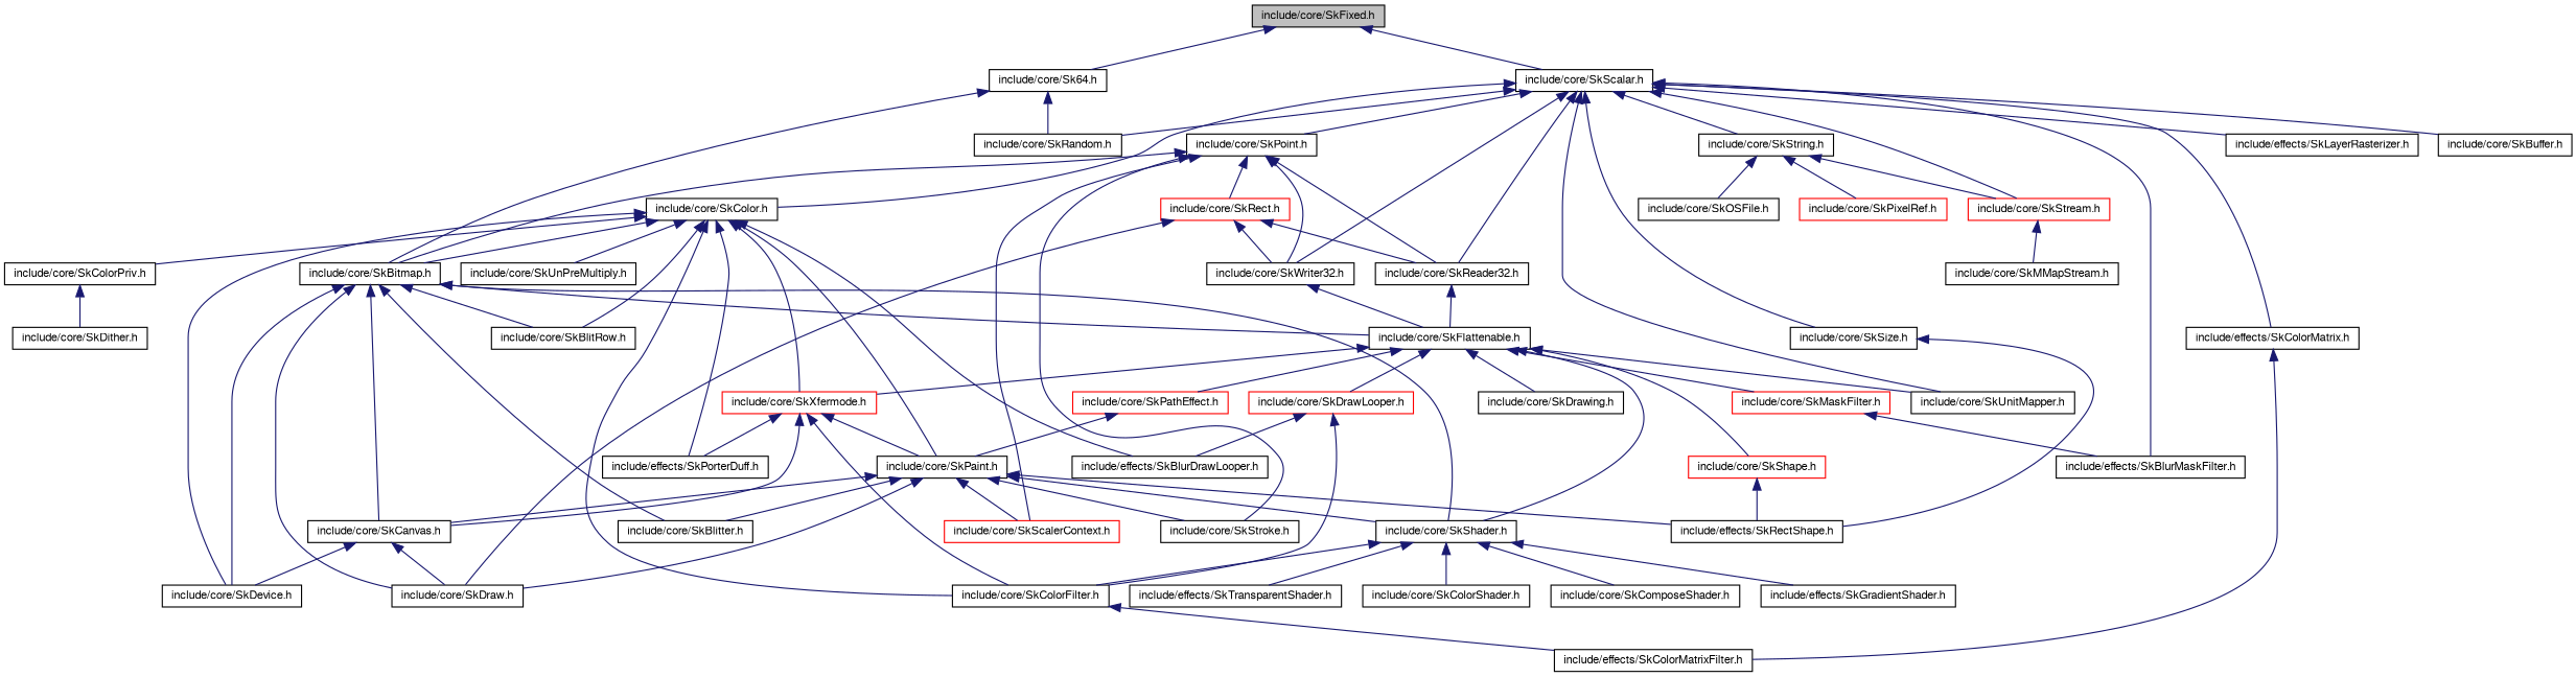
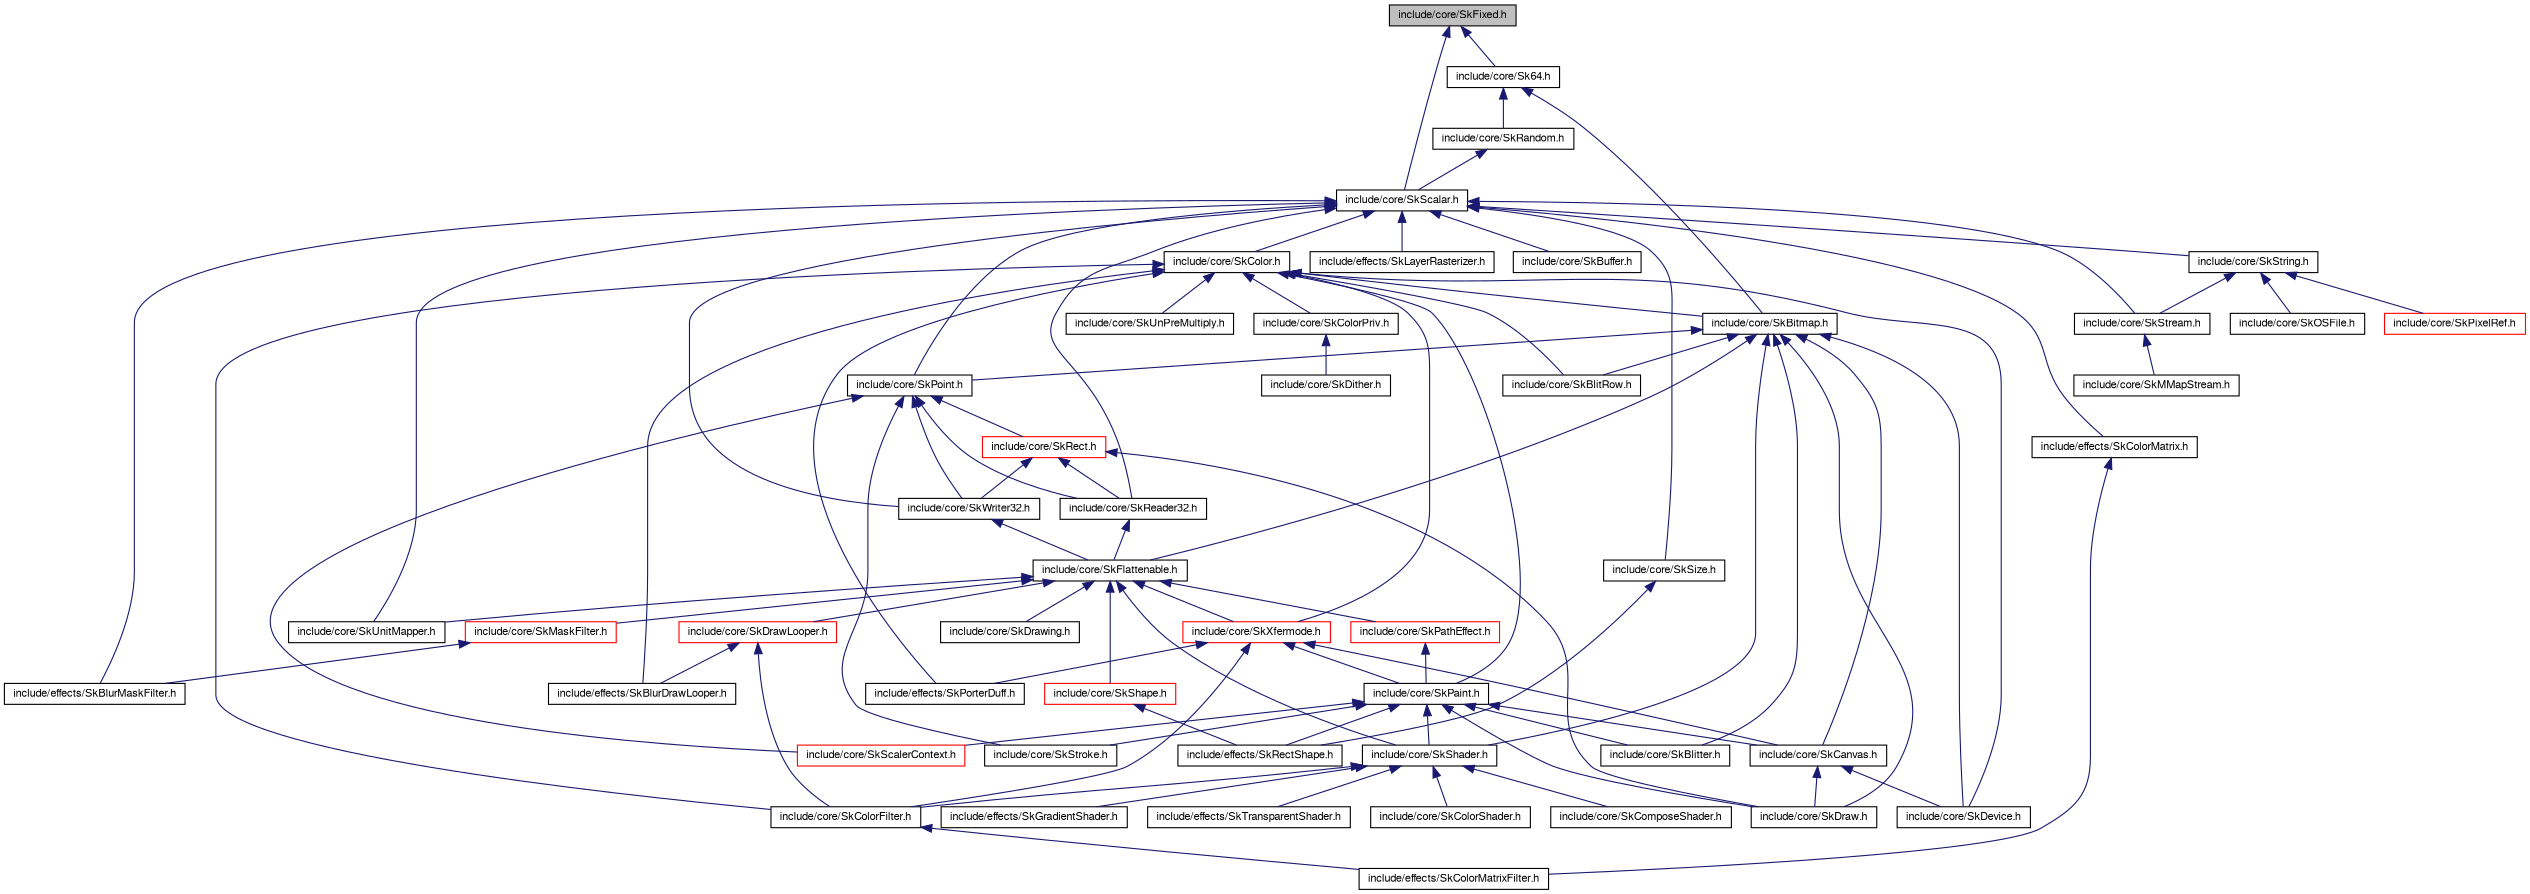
  digraph {
    node [color=black fillcolor=white fontname=FreeSans fontsize=10 shape=record style=filled]
    edge [color=midnightblue dir=back fontname=FreeSans fontsize=10 labelfontname=FreeSans labelfontsize=10 style=solid]
    n1 [fillcolor=grey75 fontcolor=black height=0.2 label="include/core/SkFixed.h" width=0.4]
    n2 [height=0.2 label="include/core/Sk64.h" width=0.4]
    n3 [height=0.2 label="include/core/SkScalar.h" width=0.4]
    n4 [height=0.2 label="include/core/SkBitmap.h" width=0.4]
    n5 [height=0.2 label="include/core/SkRandom.h" width=0.4]
    n6 [height=0.2 label="include/core/SkUnitMapper.h" width=0.4]
    n7 [height=0.2 label="include/effects/SkBlurMaskFilter.h" width=0.4]
    n8 [height=0.2 label="include/effects/SkLayerRasterizer.h" width=0.4]
    n9 [height=0.2 label="include/core/SkBuffer.h" width=0.4]
    n10 [height=0.2 label="include/core/SkColor.h" width=0.4]
    n11 [height=0.2 label="include/core/SkPoint.h" width=0.4]
    n12 [height=0.2 label="include/core/SkReader32.h" width=0.4]
    n13 [height=0.2 label="include/core/SkWriter32.h" width=0.4]
    n14 [height=0.2 label="include/core/SkSize.h" width=0.4]
-   n15 [color=red height=0.2 label="include/core/SkStream.h" width=0.4]
+   n15 [height=0.2 label="include/core/SkStream.h" width=0.4]
    n16 [height=0.2 label="include/core/SkString.h" width=0.4]
    n17 [height=0.2 label="include/effects/SkColorMatrix.h" width=0.4]
    n18 [height=0.2 label="include/core/SkBlitRow.h" width=0.4]
    n19 [height=0.2 label="include/core/SkBlitter.h" width=0.4]
    n20 [height=0.2 label="include/core/SkCanvas.h" width=0.4]
    n21 [height=0.2 label="include/core/SkDevice.h" width=0.4]
    n22 [height=0.2 label="include/core/SkDraw.h" width=0.4]
    n23 [height=0.2 label="include/core/SkFlattenable.h" width=0.4]
    n24 [height=0.2 label="include/core/SkShader.h" width=0.4]
    n25 [height=0.2 label="include/core/SkDrawing.h" width=0.4]
    n26 [color=red height=0.2 label="include/core/SkDrawLooper.h" width=0.4]
    n27 [color=red height=0.2 label="include/core/SkMaskFilter.h" width=0.4]
    n28 [color=red height=0.2 label="include/core/SkPathEffect.h" width=0.4]
    n29 [color=red height=0.2 label="include/core/SkShape.h" width=0.4]
    n30 [color=red height=0.2 label="include/core/SkXfermode.h" width=0.4]
    n31 [height=0.2 label="include/core/SkColorFilter.h" width=0.4]
    n32 [height=0.2 label="include/core/SkColorShader.h" width=0.4]
    n33 [height=0.2 label="include/core/SkComposeShader.h" width=0.4]
    n34 [height=0.2 label="include/effects/SkGradientShader.h" width=0.4]
    n35 [height=0.2 label="include/effects/SkTransparentShader.h" width=0.4]
    n36 [height=0.2 label="include/effects/SkColorMatrixFilter.h" width=0.4]
    n37 [height=0.2 label="include/effects/SkBlurDrawLooper.h" width=0.4]
    n38 [height=0.2 label="include/core/SkPaint.h" width=0.4]
    n39 [height=0.2 label="include/effects/SkRectShape.h" width=0.4]
    n40 [height=0.2 label="include/effects/SkPorterDuff.h" width=0.4]
    n41 [color=red height=0.2 label="include/core/SkScalerContext.h" width=0.4]
    n42 [height=0.2 label="include/core/SkStroke.h" width=0.4]
    n43 [height=0.2 label="include/core/SkColorPriv.h" width=0.4]
    n44 [height=0.2 label="include/core/SkUnPreMultiply.h" width=0.4]
    n45 [color=red height=0.2 label="include/core/SkRect.h" width=0.4]
    n46 [height=0.2 label="include/core/SkMMapStream.h" width=0.4]
    n47 [height=0.2 label="include/core/SkOSFile.h" width=0.4]
    n48 [color=red height=0.2 label="include/core/SkPixelRef.h" width=0.4]
    n49 [height=0.2 label="include/core/SkDither.h" width=0.4]
    n1 -> n2
    n1 -> n3
    n2 -> n4
    n2 -> n5
-   n3 -> n5
+   n5 -> n3
    n3 -> n6
    n3 -> n7
    n3 -> n8
    n3 -> n9
    n3 -> n10
    n3 -> n11
    n3 -> n12
    n3 -> n13
    n3 -> n14
    n3 -> n15
    n3 -> n16
    n3 -> n17
    n4 -> n18
    n4 -> n19
    n4 -> n20
    n4 -> n21
    n4 -> n22
    n4 -> n23
    n4 -> n24
    n10 -> n4
    n10 -> n18
    n10 -> n21
    n10 -> n30
    n10 -> n31
    n10 -> n37
    n10 -> n38
    n10 -> n40
    n10 -> n43
    n10 -> n44
-   n11 -> n4
+   n4 -> n11
    n11 -> n12
    n11 -> n13
    n11 -> n41
    n11 -> n42
    n11 -> n45
    n12 -> n23
    n13 -> n23
    n14 -> n39
    n15 -> n46
    n16 -> n15
    n16 -> n47
    n16 -> n48
    n17 -> n36
    n20 -> n21
    n20 -> n22
    n23 -> n6
    n23 -> n24
    n23 -> n25
    n23 -> n26
    n23 -> n27
    n23 -> n28
    n23 -> n29
    n23 -> n30
    n24 -> n31
    n24 -> n32
    n24 -> n33
    n24 -> n34
    n24 -> n35
    n26 -> n31
    n26 -> n37
    n27 -> n7
    n28 -> n38
    n29 -> n39
    n30 -> n20
    n30 -> n31
    n30 -> n38
    n30 -> n40
    n31 -> n36
    n38 -> n19
    n38 -> n20
    n38 -> n22
    n38 -> n24
    n38 -> n39
    n38 -> n41
    n38 -> n42
    n43 -> n49
    n45 -> n12
    n45 -> n13
    n45 -> n22
  }
